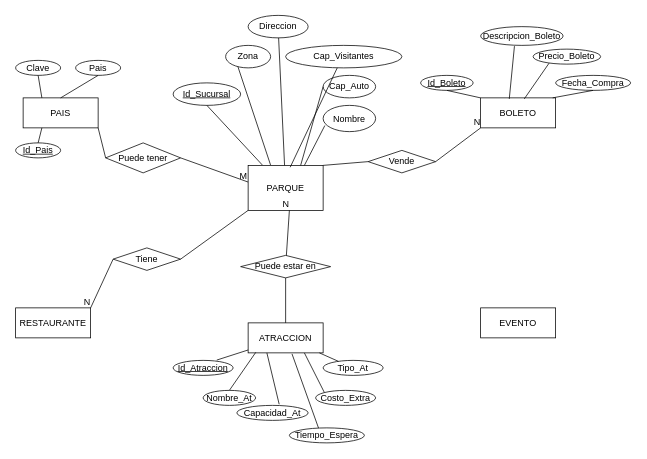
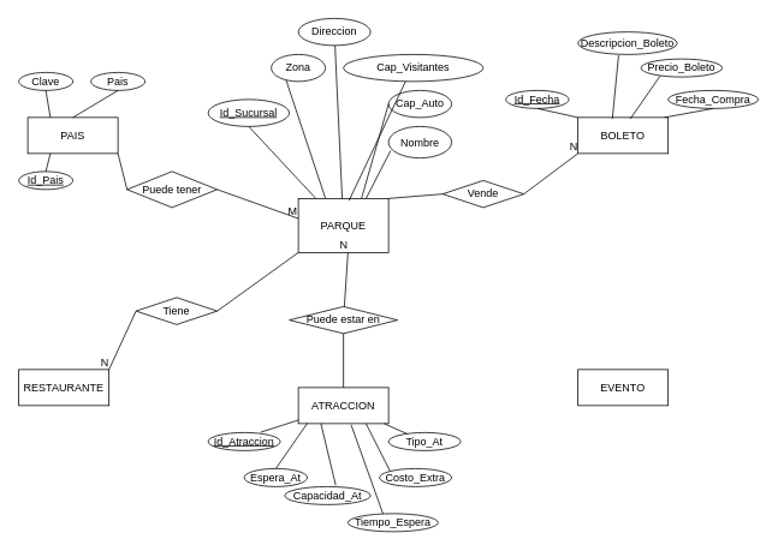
  <mxCell id="0" />
  <mxCell id="1" parent="0" />
  <mxCell id="2" value="PARQUE" style="whiteSpace=wrap;html=1;align=center;" vertex="1" parent="1"><mxGeometry x="330" y="220" width="100" height="60" as="geometry" /></mxCell>
  <mxCell id="3" value="PAIS" style="whiteSpace=wrap;html=1;align=center;" vertex="1" parent="1"><mxGeometry x="30" y="130" width="100" height="40" as="geometry" /></mxCell>
  <mxCell id="4" value="BOLETO" style="whiteSpace=wrap;html=1;align=center;" vertex="1" parent="1"><mxGeometry x="640" y="130" width="100" height="40" as="geometry" /></mxCell>
  <mxCell id="5" value="RESTAURANTE" style="whiteSpace=wrap;html=1;align=center;" vertex="1" parent="1"><mxGeometry x="20" y="410" width="100" height="40" as="geometry" /></mxCell>
  <mxCell id="6" value="EVENTO" style="whiteSpace=wrap;html=1;align=center;" vertex="1" parent="1"><mxGeometry x="640" y="410" width="100" height="40" as="geometry" /></mxCell>
  <mxCell id="7" value="Id_Sucursal" style="ellipse;whiteSpace=wrap;html=1;align=center;fontStyle=4;" vertex="1" parent="1"><mxGeometry x="230" y="110" width="90" height="30" as="geometry" /></mxCell>
  <mxCell id="8" value="Zona" style="ellipse;whiteSpace=wrap;html=1;align=center;" vertex="1" parent="1"><mxGeometry x="300" y="60" width="60" height="30" as="geometry" /></mxCell>
  <mxCell id="9" value="Direccion" style="ellipse;whiteSpace=wrap;html=1;align=center;" vertex="1" parent="1"><mxGeometry x="330" y="20" width="80" height="30" as="geometry" /></mxCell>
  <mxCell id="10" value="Cap_Visitantes" style="ellipse;whiteSpace=wrap;html=1;align=center;" vertex="1" parent="1"><mxGeometry x="380" y="60" width="155" height="30" as="geometry" /></mxCell>
  <mxCell id="11" value="Cap_Auto" style="ellipse;whiteSpace=wrap;html=1;align=center;" vertex="1" parent="1"><mxGeometry x="430" y="100" width="70" height="30" as="geometry" /></mxCell>
  <mxCell id="12" value="Nombre" style="ellipse;whiteSpace=wrap;html=1;align=center;" vertex="1" parent="1"><mxGeometry x="430" y="140" width="70" height="35" as="geometry" /></mxCell>
  <mxCell id="13" value="" style="endArrow=none;html=1;rounded=0;exitX=0.5;exitY=1;exitDx=0;exitDy=0;entryX=0.189;entryY=-0.009;entryDx=0;entryDy=0;entryPerimeter=0;" edge="1" parent="1" source="7" target="2"><mxGeometry relative="1" as="geometry"><mxPoint x="240" y="170" as="sourcePoint" /><mxPoint x="400" y="170" as="targetPoint" /></mxGeometry></mxCell>
  <mxCell id="14" value="" style="endArrow=none;html=1;rounded=0;exitX=0.274;exitY=0.953;exitDx=0;exitDy=0;entryX=0.299;entryY=-0.009;entryDx=0;entryDy=0;entryPerimeter=0;exitPerimeter=0;" edge="1" parent="1" source="8" target="2"><mxGeometry relative="1" as="geometry"><mxPoint x="390" y="140" as="sourcePoint" /><mxPoint x="550" y="140" as="targetPoint" /></mxGeometry></mxCell>
  <mxCell id="15" value="" style="endArrow=none;html=1;rounded=0;" edge="1" parent="1" source="9" target="2"><mxGeometry relative="1" as="geometry"><mxPoint x="400" y="170" as="sourcePoint" /><mxPoint x="560" y="170" as="targetPoint" /></mxGeometry></mxCell>
  <mxCell id="16" value="" style="endArrow=none;html=1;rounded=0;exitX=0.444;exitY=1;exitDx=0;exitDy=0;exitPerimeter=0;entryX=0.561;entryY=0.042;entryDx=0;entryDy=0;entryPerimeter=0;" edge="1" parent="1" source="10" target="2"><mxGeometry relative="1" as="geometry"><mxPoint x="460" y="170" as="sourcePoint" /><mxPoint x="620" y="170" as="targetPoint" /></mxGeometry></mxCell>
  <mxCell id="17" value="" style="endArrow=none;html=1;rounded=0;entryX=0;entryY=0.5;entryDx=0;entryDy=0;exitX=0.7;exitY=0;exitDx=0;exitDy=0;exitPerimeter=0;" edge="1" parent="1" source="2" target="11"><mxGeometry relative="1" as="geometry"><mxPoint x="390" y="140" as="sourcePoint" /><mxPoint x="550" y="140" as="targetPoint" /></mxGeometry></mxCell>
  <mxCell id="18" value="" style="endArrow=none;html=1;rounded=0;exitX=0.033;exitY=0.767;exitDx=0;exitDy=0;exitPerimeter=0;entryX=0.75;entryY=0;entryDx=0;entryDy=0;" edge="1" parent="1" source="12" target="2"><mxGeometry relative="1" as="geometry"><mxPoint x="490" y="220" as="sourcePoint" /><mxPoint x="650" y="220" as="targetPoint" /></mxGeometry></mxCell>
  <mxCell id="19" value="Puede tener" style="shape=rhombus;perimeter=rhombusPerimeter;whiteSpace=wrap;html=1;align=center;" vertex="1" parent="1"><mxGeometry x="140" y="190" width="100" height="40" as="geometry" /></mxCell>
  <mxCell id="20" value="" style="endArrow=none;html=1;rounded=0;exitX=1;exitY=0.5;exitDx=0;exitDy=0;entryX=-0.001;entryY=0.37;entryDx=0;entryDy=0;entryPerimeter=0;" edge="1" parent="1" source="19" target="2"><mxGeometry relative="1" as="geometry"><mxPoint x="70" y="250" as="sourcePoint" /><mxPoint x="320" y="240" as="targetPoint" /></mxGeometry></mxCell>
  <mxCell id="21" value="M" style="resizable=0;html=1;align=right;verticalAlign=bottom;" connectable="0" vertex="1" parent="20"><mxGeometry x="1" relative="1" as="geometry" /></mxCell>
  <mxCell id="22" value="" style="endArrow=none;html=1;rounded=0;exitX=1;exitY=1;exitDx=0;exitDy=0;" edge="1" parent="1" source="3"><mxGeometry relative="1" as="geometry"><mxPoint x="-20" y="210" as="sourcePoint" /><mxPoint x="140" y="210" as="targetPoint" /></mxGeometry></mxCell>
  <mxCell id="23" value="Clave" style="ellipse;whiteSpace=wrap;html=1;align=center;" vertex="1" parent="1"><mxGeometry x="20" y="80" width="60" height="20" as="geometry" /></mxCell>
  <mxCell id="24" value="Pais" style="ellipse;whiteSpace=wrap;html=1;align=center;" vertex="1" parent="1"><mxGeometry x="100" y="80" width="60" height="20" as="geometry" /></mxCell>
  <mxCell id="25" value="Id_Pais" style="ellipse;whiteSpace=wrap;html=1;align=center;fontStyle=4;" vertex="1" parent="1"><mxGeometry x="20" y="190" width="60" height="20" as="geometry" /></mxCell>
  <mxCell id="26" value="" style="endArrow=none;html=1;rounded=0;exitX=0.5;exitY=1;exitDx=0;exitDy=0;entryX=0.25;entryY=0;entryDx=0;entryDy=0;" edge="1" parent="1" source="23" target="3"><mxGeometry relative="1" as="geometry"><mxPoint x="60" y="110" as="sourcePoint" /><mxPoint x="220" y="110" as="targetPoint" /></mxGeometry></mxCell>
  <mxCell id="27" value="" style="endArrow=none;html=1;rounded=0;exitX=0.5;exitY=0;exitDx=0;exitDy=0;entryX=0.5;entryY=1;entryDx=0;entryDy=0;" edge="1" parent="1" source="3" target="24"><mxGeometry relative="1" as="geometry"><mxPoint x="90" y="110" as="sourcePoint" /><mxPoint x="250" y="110" as="targetPoint" /></mxGeometry></mxCell>
  <mxCell id="28" value="" style="endArrow=none;html=1;rounded=0;exitX=0.25;exitY=1;exitDx=0;exitDy=0;entryX=0.5;entryY=0;entryDx=0;entryDy=0;" edge="1" parent="1" source="3" target="25"><mxGeometry relative="1" as="geometry"><mxPoint x="60" y="250" as="sourcePoint" /><mxPoint x="220" y="250" as="targetPoint" /></mxGeometry></mxCell>
  <mxCell id="29" value="Vende" style="shape=rhombus;perimeter=rhombusPerimeter;whiteSpace=wrap;html=1;align=center;" vertex="1" parent="1"><mxGeometry x="490" y="200" width="90" height="30" as="geometry" /></mxCell>
  <mxCell id="30" value="" style="endArrow=none;html=1;rounded=0;entryX=0;entryY=0.5;entryDx=0;entryDy=0;exitX=1;exitY=0;exitDx=0;exitDy=0;" edge="1" parent="1" source="2" target="29"><mxGeometry relative="1" as="geometry"><mxPoint x="586" y="213" as="sourcePoint" /><mxPoint x="660" y="260" as="targetPoint" /></mxGeometry></mxCell>
  <mxCell id="31" value="" style="endArrow=none;html=1;rounded=0;exitX=1;exitY=0.5;exitDx=0;exitDy=0;entryX=0;entryY=1;entryDx=0;entryDy=0;" edge="1" parent="1" source="29" target="4"><mxGeometry relative="1" as="geometry"><mxPoint x="600" y="220" as="sourcePoint" /><mxPoint x="760" y="220" as="targetPoint" /></mxGeometry></mxCell>
  <mxCell id="32" value="N" style="resizable=0;html=1;align=right;verticalAlign=bottom;" connectable="0" vertex="1" parent="31"><mxGeometry x="1" relative="1" as="geometry" /></mxCell>
- <mxCell id="33" value="Id_Boleto" style="ellipse;whiteSpace=wrap;html=1;align=center;fontStyle=4;" vertex="1" parent="1"><mxGeometry x="560" y="100" width="70" height="20" as="geometry" /></mxCell>
+ <mxCell id="33" value="Id_Fecha" style="ellipse;whiteSpace=wrap;html=1;align=center;fontStyle=4;" vertex="1" parent="1"><mxGeometry x="560" y="100" width="70" height="20" as="geometry" /></mxCell>
  <mxCell id="34" value="Descripcion_Boleto" style="ellipse;whiteSpace=wrap;html=1;align=center;" vertex="1" parent="1"><mxGeometry x="640" y="35" width="110" height="25" as="geometry" /></mxCell>
  <mxCell id="35" value="Precio_Boleto" style="ellipse;whiteSpace=wrap;html=1;align=center;" vertex="1" parent="1"><mxGeometry x="710" y="65" width="90" height="20" as="geometry" /></mxCell>
  <mxCell id="36" value="Fecha_Compra" style="ellipse;whiteSpace=wrap;html=1;align=center;" vertex="1" parent="1"><mxGeometry x="740" y="100" width="100" height="20" as="geometry" /></mxCell>
  <mxCell id="37" value="" style="endArrow=none;html=1;rounded=0;exitX=0.5;exitY=1;exitDx=0;exitDy=0;entryX=0;entryY=0;entryDx=0;entryDy=0;" edge="1" parent="1" source="33" target="4"><mxGeometry relative="1" as="geometry"><mxPoint x="520" y="150" as="sourcePoint" /><mxPoint x="680" y="150" as="targetPoint" /></mxGeometry></mxCell>
  <mxCell id="38" value="" style="endArrow=none;html=1;rounded=0;exitX=0.382;exitY=0.034;exitDx=0;exitDy=0;exitPerimeter=0;entryX=0.41;entryY=1.04;entryDx=0;entryDy=0;entryPerimeter=0;" edge="1" parent="1" source="4" target="34"><mxGeometry relative="1" as="geometry"><mxPoint x="670" y="100" as="sourcePoint" /><mxPoint x="830" y="100" as="targetPoint" /></mxGeometry></mxCell>
  <mxCell id="39" value="" style="endArrow=none;html=1;rounded=0;exitX=0.582;exitY=0.034;exitDx=0;exitDy=0;exitPerimeter=0;entryX=0.236;entryY=0.938;entryDx=0;entryDy=0;entryPerimeter=0;" edge="1" parent="1" source="4" target="35"><mxGeometry relative="1" as="geometry"><mxPoint x="700" y="110" as="sourcePoint" /><mxPoint x="860" y="110" as="targetPoint" /></mxGeometry></mxCell>
  <mxCell id="40" value="" style="endArrow=none;html=1;rounded=0;exitX=0.961;exitY=-0.001;exitDx=0;exitDy=0;exitPerimeter=0;entryX=0.5;entryY=1;entryDx=0;entryDy=0;" edge="1" parent="1" source="4" target="36"><mxGeometry relative="1" as="geometry"><mxPoint x="800" y="180" as="sourcePoint" /><mxPoint x="960" y="180" as="targetPoint" /></mxGeometry></mxCell>
  <mxCell id="41" value="ATRACCION" style="whiteSpace=wrap;html=1;align=center;" vertex="1" parent="1"><mxGeometry x="330" y="430" width="100" height="40" as="geometry" /></mxCell>
  <mxCell id="42" value="Id_Atraccion" style="ellipse;whiteSpace=wrap;html=1;align=center;fontStyle=4;" vertex="1" parent="1"><mxGeometry x="230" y="480" width="80" height="20" as="geometry" /></mxCell>
- <mxCell id="43" value="Nombre_At" style="ellipse;whiteSpace=wrap;html=1;align=center;" vertex="1" parent="1"><mxGeometry x="270" y="520" width="70" height="20" as="geometry" /></mxCell>
+ <mxCell id="43" value="Espera_At" style="ellipse;whiteSpace=wrap;html=1;align=center;" vertex="1" parent="1"><mxGeometry x="270" y="520" width="70" height="20" as="geometry" /></mxCell>
  <mxCell id="44" value="Capacidad_At" style="ellipse;whiteSpace=wrap;html=1;align=center;" vertex="1" parent="1"><mxGeometry x="315" y="540" width="95" height="20" as="geometry" /></mxCell>
  <mxCell id="45" value="Tiempo_Espera" style="ellipse;whiteSpace=wrap;html=1;align=center;" vertex="1" parent="1"><mxGeometry x="385" y="570" width="100" height="20" as="geometry" /></mxCell>
  <mxCell id="46" value="Costo_Extra" style="ellipse;whiteSpace=wrap;html=1;align=center;" vertex="1" parent="1"><mxGeometry x="420" y="520" width="80" height="20" as="geometry" /></mxCell>
  <mxCell id="47" value="Tipo_At" style="ellipse;whiteSpace=wrap;html=1;align=center;" vertex="1" parent="1"><mxGeometry x="430" y="480" width="80" height="20" as="geometry" /></mxCell>
  <mxCell id="48" value="" style="endArrow=none;html=1;rounded=0;entryX=0.727;entryY=-0.019;entryDx=0;entryDy=0;entryPerimeter=0;" edge="1" parent="1" source="41" target="42"><mxGeometry relative="1" as="geometry"><mxPoint x="160" y="430" as="sourcePoint" /><mxPoint x="320" y="430" as="targetPoint" /></mxGeometry></mxCell>
  <mxCell id="49" value="" style="endArrow=none;html=1;rounded=0;entryX=0.5;entryY=0;entryDx=0;entryDy=0;exitX=0.102;exitY=0.982;exitDx=0;exitDy=0;exitPerimeter=0;" edge="1" parent="1" source="41" target="43"><mxGeometry relative="1" as="geometry"><mxPoint x="340" y="476.126" as="sourcePoint" /><mxPoint x="298.16" y="489.62" as="targetPoint" /></mxGeometry></mxCell>
  <mxCell id="50" value="" style="endArrow=none;html=1;rounded=0;entryX=0.594;entryY=-0.071;entryDx=0;entryDy=0;exitX=0.25;exitY=1;exitDx=0;exitDy=0;entryPerimeter=0;" edge="1" parent="1" source="41" target="44"><mxGeometry relative="1" as="geometry"><mxPoint x="350.2" y="479.28" as="sourcePoint" /><mxPoint x="315" y="530" as="targetPoint" /></mxGeometry></mxCell>
  <mxCell id="51" value="" style="endArrow=none;html=1;rounded=0;entryX=0.389;entryY=0.016;entryDx=0;entryDy=0;exitX=0.585;exitY=1.034;exitDx=0;exitDy=0;entryPerimeter=0;exitPerimeter=0;" edge="1" parent="1" source="41" target="45"><mxGeometry relative="1" as="geometry"><mxPoint x="365" y="480" as="sourcePoint" /><mxPoint x="356.43" y="558.58" as="targetPoint" /></mxGeometry></mxCell>
  <mxCell id="52" value="" style="endArrow=none;html=1;rounded=0;entryX=0;entryY=0;entryDx=0;entryDy=0;exitX=0.75;exitY=1;exitDx=0;exitDy=0;" edge="1" parent="1" source="41" target="46"><mxGeometry relative="1" as="geometry"><mxPoint x="398.5" y="481.36" as="sourcePoint" /><mxPoint x="408.9" y="590.32" as="targetPoint" /></mxGeometry></mxCell>
  <mxCell id="53" value="" style="endArrow=none;html=1;rounded=0;" edge="1" parent="1" source="41" target="47"><mxGeometry relative="1" as="geometry"><mxPoint x="420" y="472" as="sourcePoint" /><mxPoint x="431.224" y="543.054" as="targetPoint" /></mxGeometry></mxCell>
  <mxCell id="54" value="Puede estar en" style="shape=rhombus;perimeter=rhombusPerimeter;whiteSpace=wrap;html=1;align=center;" vertex="1" parent="1"><mxGeometry x="320" y="340" width="120" height="30" as="geometry" /></mxCell>
  <mxCell id="55" value="" style="endArrow=none;html=1;rounded=0;exitX=0.5;exitY=1;exitDx=0;exitDy=0;entryX=0.5;entryY=0;entryDx=0;entryDy=0;" edge="1" parent="1" source="54" target="41"><mxGeometry relative="1" as="geometry"><mxPoint x="330" y="390" as="sourcePoint" /><mxPoint x="490" y="390" as="targetPoint" /></mxGeometry></mxCell>
  <mxCell id="56" value="" style="endArrow=none;html=1;rounded=0;" edge="1" parent="1" source="54"><mxGeometry relative="1" as="geometry"><mxPoint x="390" y="380" as="sourcePoint" /><mxPoint x="385" y="280" as="targetPoint" /></mxGeometry></mxCell>
  <mxCell id="57" value="N" style="resizable=0;html=1;align=right;verticalAlign=bottom;" connectable="0" vertex="1" parent="56"><mxGeometry x="1" relative="1" as="geometry" /></mxCell>
  <mxCell id="58" value="Tiene" style="shape=rhombus;perimeter=rhombusPerimeter;whiteSpace=wrap;html=1;align=center;" vertex="1" parent="1"><mxGeometry x="150" y="330" width="90" height="30" as="geometry" /></mxCell>
  <mxCell id="59" value="" style="endArrow=none;html=1;rounded=0;entryX=1;entryY=0;entryDx=0;entryDy=0;exitX=0;exitY=0.5;exitDx=0;exitDy=0;" edge="1" parent="1" source="58" target="5"><mxGeometry relative="1" as="geometry"><mxPoint x="50" y="380" as="sourcePoint" /><mxPoint x="210" y="380" as="targetPoint" /></mxGeometry></mxCell>
  <mxCell id="60" value="N" style="resizable=0;html=1;align=right;verticalAlign=bottom;" connectable="0" vertex="1" parent="59"><mxGeometry x="1" relative="1" as="geometry" /></mxCell>
  <mxCell id="61" value="" style="endArrow=none;html=1;rounded=0;exitX=1;exitY=0.5;exitDx=0;exitDy=0;entryX=0;entryY=1;entryDx=0;entryDy=0;" edge="1" parent="1" source="58" target="2"><mxGeometry relative="1" as="geometry"><mxPoint x="180" y="290" as="sourcePoint" /><mxPoint x="340" y="290" as="targetPoint" /></mxGeometry></mxCell>
